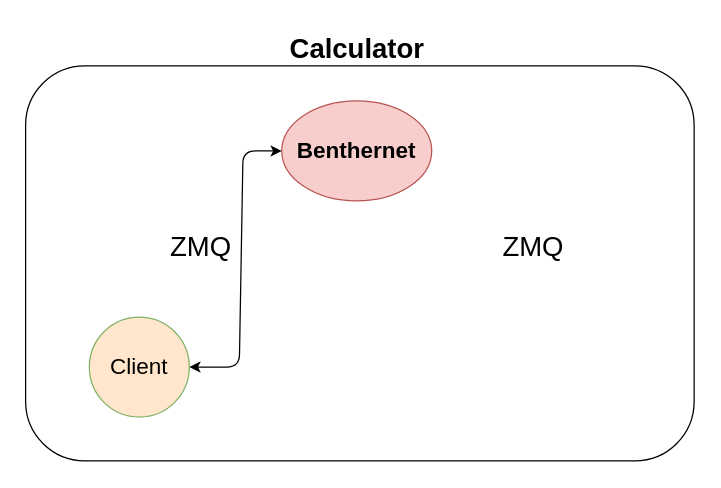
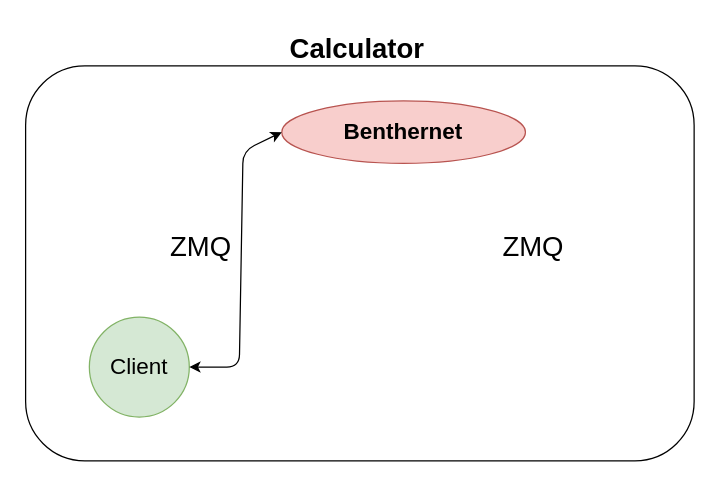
  <mxCell id="0" />
  <mxCell id="1" parent="0" />
  <mxCell id="2" value="" style="rounded=1;whiteSpace=wrap;html=1;fontSize=18;" vertex="1" parent="1"><mxGeometry x="20" y="52" width="535" height="316" as="geometry" /></mxCell>
- <mxCell id="3" value="&lt;b&gt;&lt;font style=&quot;font-size: 18px;&quot;&gt;Benthernet&lt;/font&gt;&lt;/b&gt;" style="ellipse;whiteSpace=wrap;html=1;fillColor=#f8cecc;strokeColor=#b85450;" vertex="1" parent="1"><mxGeometry x="225" y="80" width="120" height="80" as="geometry" /></mxCell>
- <mxCell id="4" value="Client" style="ellipse;whiteSpace=wrap;html=1;aspect=fixed;fontSize=18;fillColor=#ffe6cc;strokeColor=#82b366;" vertex="1" parent="1"><mxGeometry x="71" y="253" width="80" height="80" as="geometry" /></mxCell>
+ <mxCell id="3" value="&lt;b&gt;&lt;font style=&quot;font-size: 18px;&quot;&gt;Benthernet&lt;/font&gt;&lt;/b&gt;" style="ellipse;whiteSpace=wrap;html=1;fillColor=#f8cecc;strokeColor=#b85450;" vertex="1" parent="1"><mxGeometry x="225" y="80" width="195" height="50" as="geometry" /></mxCell>
+ <mxCell id="4" value="Client" style="ellipse;whiteSpace=wrap;html=1;aspect=fixed;fontSize=18;fillColor=#d5e8d4;strokeColor=#82b366;" vertex="1" parent="1"><mxGeometry x="71" y="253" width="80" height="80" as="geometry" /></mxCell>
  <mxCell id="5" value="" style="endArrow=classic;startArrow=classic;html=1;rounded=1;fontSize=18;entryX=0;entryY=0.5;entryDx=0;entryDy=0;exitX=1;exitY=0.5;exitDx=0;exitDy=0;" edge="1" parent="1" source="4" target="3"><mxGeometry width="50" height="50" relative="1" as="geometry"><mxPoint x="168" y="242" as="sourcePoint" /><mxPoint x="218" y="192" as="targetPoint" /><Array as="points"><mxPoint x="191" y="293" /><mxPoint x="194" y="120" /></Array></mxGeometry></mxCell>
  <mxCell id="6" value="&lt;b&gt;&lt;font style=&quot;font-size: 22px;&quot;&gt;Calculator&lt;/font&gt;&lt;/b&gt;" style="text;html=1;align=center;verticalAlign=middle;resizable=0;points=[];autosize=1;strokeColor=none;fillColor=none;fontSize=18;" vertex="1" parent="1"><mxGeometry x="222" y="20" width="126" height="38" as="geometry" /></mxCell>
  <mxCell id="7" value="ZMQ" style="text;html=1;align=center;verticalAlign=middle;resizable=0;points=[];autosize=1;strokeColor=none;fillColor=none;fontSize=22;" vertex="1" parent="1"><mxGeometry x="392" y="179" width="67" height="38" as="geometry" /></mxCell>
  <mxCell id="8" value="ZMQ" style="text;html=1;align=center;verticalAlign=middle;resizable=0;points=[];autosize=1;strokeColor=none;fillColor=none;fontSize=22;" vertex="1" parent="1"><mxGeometry x="126" y="179" width="67" height="38" as="geometry" /></mxCell>
